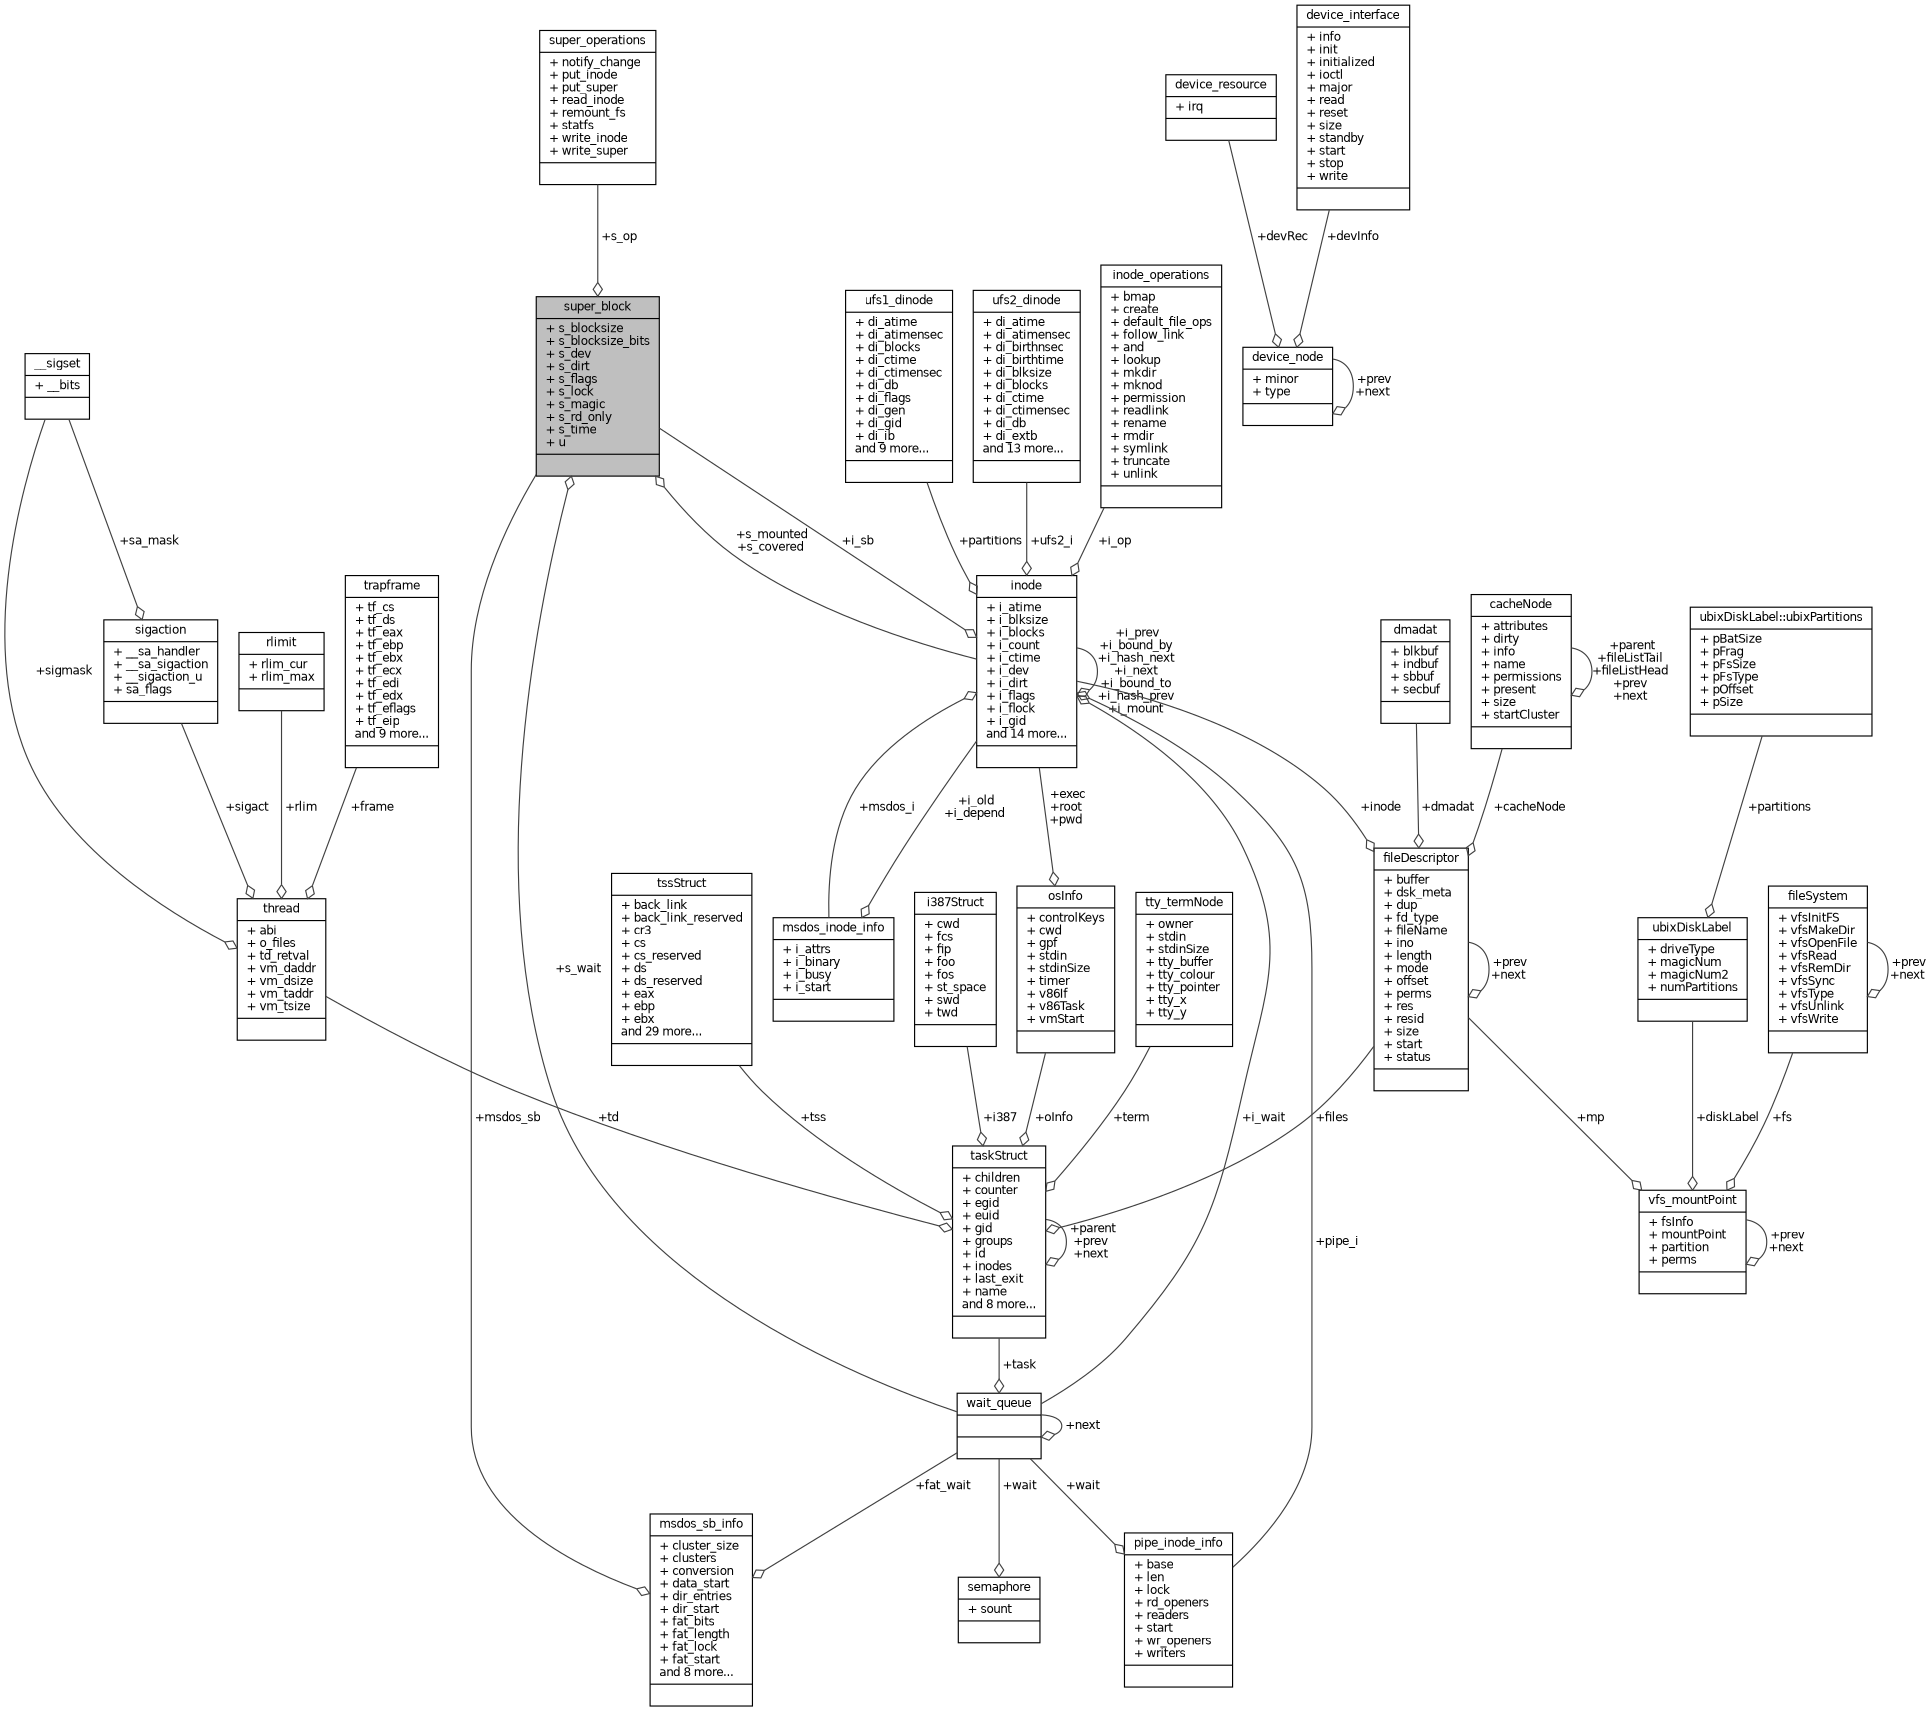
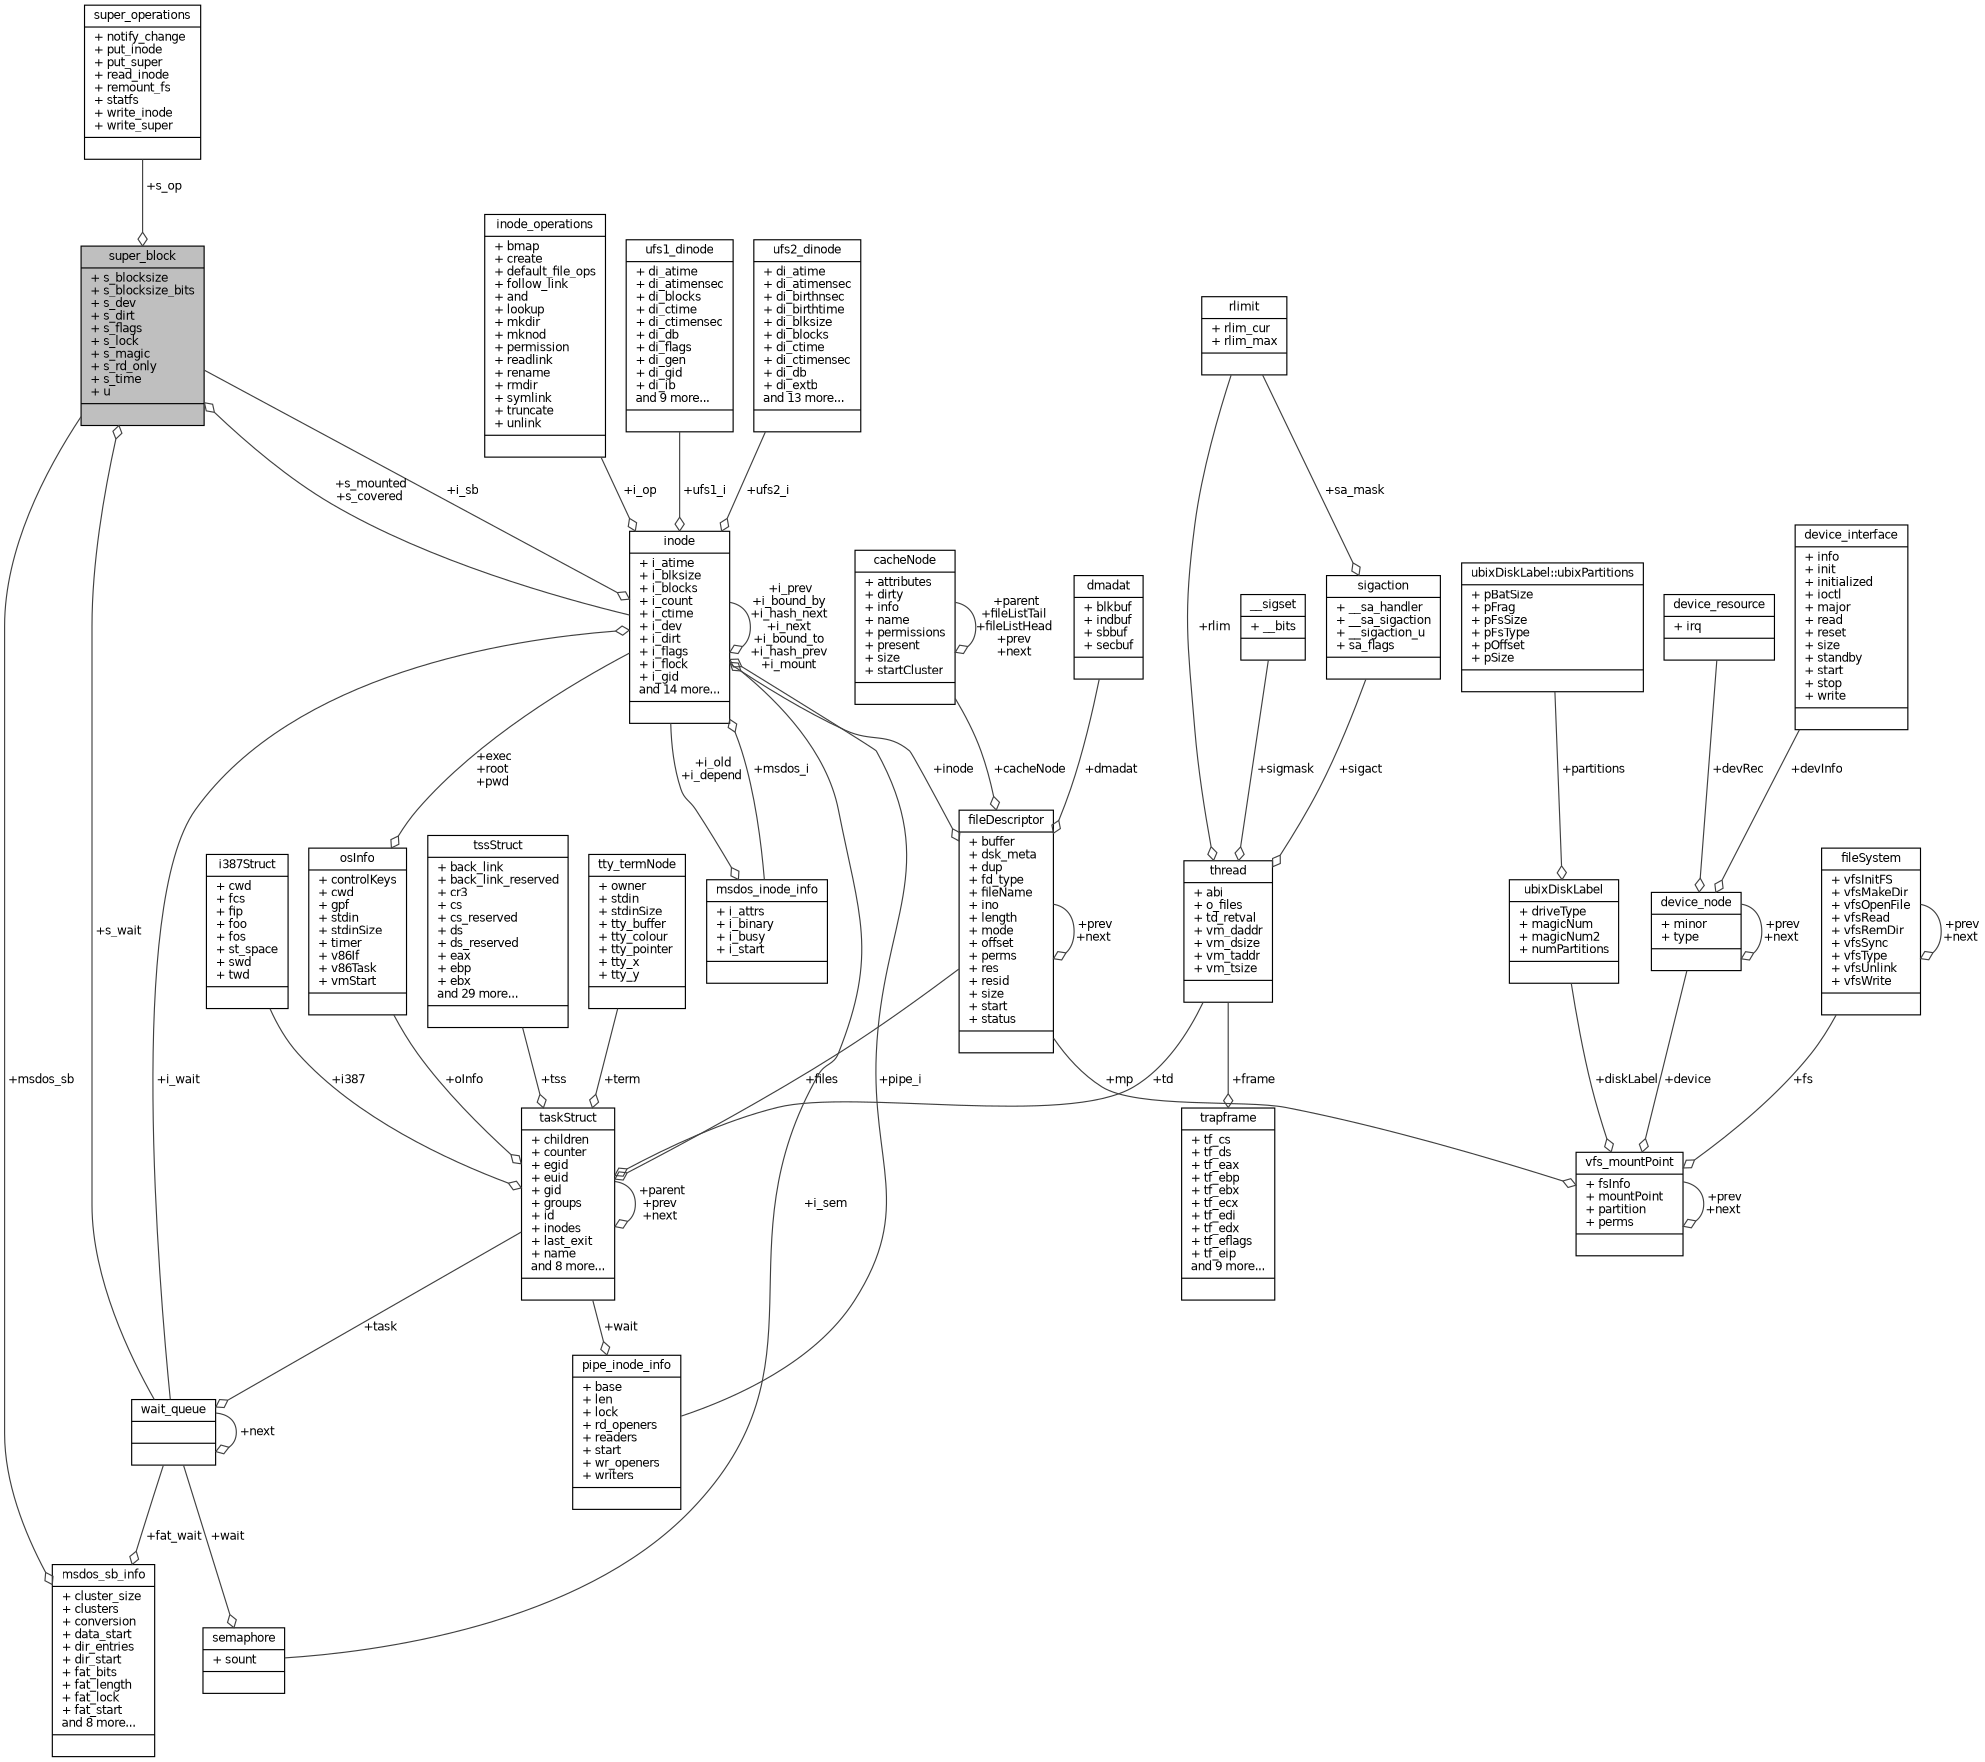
  digraph {
    node [color=black fillcolor=white fontname=Helvetica fontsize=10 shape=record style=filled]
    edge [arrowhead=odiamond color=grey25 fontname=Helvetica fontsize=10 labelfontname=Helvetica labelfontsize=10 style=solid]
    n1 [fillcolor=grey75 fontcolor=black height=0.2 label="{super_block\n|+ s_blocksize\l+ s_blocksize_bits\l+ s_dev\l+ s_dirt\l+ s_flags\l+ s_lock\l+ s_magic\l+ s_rd_only\l+ s_time\l+ u\l|}" width=0.4]
    n2 [height=0.2 label="{inode\n|+ i_atime\l+ i_blksize\l+ i_blocks\l+ i_count\l+ i_ctime\l+ i_dev\l+ i_dirt\l+ i_flags\l+ i_flock\l+ i_gid\land 14 more...\l|}" width=0.4]
    n3 [height=0.2 label="{msdos_sb_info\n|+ cluster_size\l+ clusters\l+ conversion\l+ data_start\l+ dir_entries\l+ dir_start\l+ fat_bits\l+ fat_length\l+ fat_lock\l+ fat_start\land 8 more...\l|}" width=0.4]
    n4 [height=0.2 label="{msdos_inode_info\n|+ i_attrs\l+ i_binary\l+ i_busy\l+ i_start\l|}" width=0.4]
    n5 [height=0.2 label="{fileDescriptor\n|+ buffer\l+ dsk_meta\l+ dup\l+ fd_type\l+ fileName\l+ ino\l+ length\l+ mode\l+ offset\l+ perms\l+ res\l+ resid\l+ size\l+ start\l+ status\l|}" width=0.4]
    n6 [height=0.2 label="{osInfo\n|+ controlKeys\l+ cwd\l+ gpf\l+ stdin\l+ stdinSize\l+ timer\l+ v86If\l+ v86Task\l+ vmStart\l|}" width=0.4]
    n7 [height=0.2 label="{wait_queue\n||}" width=0.4]
    n8 [height=0.2 label="{semaphore\n|+ sount\l|}" width=0.4]
    n9 [height=0.2 label="{pipe_inode_info\n|+ base\l+ len\l+ lock\l+ rd_openers\l+ readers\l+ start\l+ wr_openers\l+ writers\l|}" width=0.4]
    n10 [height=0.2 label="{taskStruct\n|+ children\l+ counter\l+ egid\l+ euid\l+ gid\l+ groups\l+ id\l+ inodes\l+ last_exit\l+ name\land 8 more...\l|}" width=0.4]
    n11 [height=0.2 label="{vfs_mountPoint\n|+ fsInfo\l+ mountPoint\l+ partition\l+ perms\l|}" width=0.4]
    n12 [height=0.2 label="{ufs2_dinode\n|+ di_atime\l+ di_atimensec\l+ di_birthnsec\l+ di_birthtime\l+ di_blksize\l+ di_blocks\l+ di_ctime\l+ di_ctimensec\l+ di_db\l+ di_extb\land 13 more...\l|}" width=0.4]
    n13 [height=0.2 label="{inode_operations\n|+ bmap\l+ create\l+ default_file_ops\l+ follow_link\l+ and\l+ lookup\l+ mkdir\l+ mknod\l+ permission\l+ readlink\l+ rename\l+ rmdir\l+ symlink\l+ truncate\l+ unlink\l|}" width=0.4]
    n14 [height=0.2 label="{ufs1_dinode\n|+ di_atime\l+ di_atimensec\l+ di_blocks\l+ di_ctime\l+ di_ctimensec\l+ di_db\l+ di_flags\l+ di_gen\l+ di_gid\l+ di_ib\land 9 more...\l|}" width=0.4]
    n15 [height=0.2 label="{i387Struct\n|+ cwd\l+ fcs\l+ fip\l+ foo\l+ fos\l+ st_space\l+ swd\l+ twd\l|}" width=0.4]
    n16 [height=0.2 label="{thread\n|+ abi\l+ o_files\l+ td_retval\l+ vm_daddr\l+ vm_dsize\l+ vm_taddr\l+ vm_tsize\l|}" width=0.4]
    n17 [height=0.2 label="{trapframe\n|+ tf_cs\l+ tf_ds\l+ tf_eax\l+ tf_ebp\l+ tf_ebx\l+ tf_ecx\l+ tf_edi\l+ tf_edx\l+ tf_eflags\l+ tf_eip\land 9 more...\l|}" width=0.4]
    n18 [height=0.2 label="{__sigset\n|+ __bits\l|}" width=0.4]
    n19 [height=0.2 label="{sigaction\n|+ __sa_handler\l+ __sa_sigaction\l+ __sigaction_u\l+ sa_flags\l|}" width=0.4]
    n20 [height=0.2 label="{rlimit\n|+ rlim_cur\l+ rlim_max\l|}" width=0.4]
    n21 [height=0.2 label="{cacheNode\n|+ attributes\l+ dirty\l+ info\l+ name\l+ permissions\l+ present\l+ size\l+ startCluster\l|}" width=0.4]
    n22 [height=0.2 label="{dmadat\n|+ blkbuf\l+ indbuf\l+ sbbuf\l+ secbuf\l|}" width=0.4]
    n23 [height=0.2 label="{ubixDiskLabel\n|+ driveType\l+ magicNum\l+ magicNum2\l+ numPartitions\l|}" width=0.4]
    n24 [height=0.2 label="{ubixDiskLabel::ubixPartitions\n|+ pBatSize\l+ pFrag\l+ pFsSize\l+ pFsType\l+ pOffset\l+ pSize\l|}" width=0.4]
    n25 [height=0.2 label="{device_node\n|+ minor\l+ type\l|}" width=0.4]
    n26 [height=0.2 label="{device_resource\n|+ irq\l|}" width=0.4]
    n27 [height=0.2 label="{device_interface\n|+ info\l+ init\l+ initialized\l+ ioctl\l+ major\l+ read\l+ reset\l+ size\l+ standby\l+ start\l+ stop\l+ write\l|}" width=0.4]
    n28 [height=0.2 label="{fileSystem\n|+ vfsInitFS\l+ vfsMakeDir\l+ vfsOpenFile\l+ vfsRead\l+ vfsRemDir\l+ vfsSync\l+ vfsType\l+ vfsUnlink\l+ vfsWrite\l|}" width=0.4]
    n29 [height=0.2 label="{tty_termNode\n|+ owner\l+ stdin\l+ stdinSize\l+ tty_buffer\l+ tty_colour\l+ tty_pointer\l+ tty_x\l+ tty_y\l|}" width=0.4]
    n30 [height=0.2 label="{tssStruct\n|+ back_link\l+ back_link_reserved\l+ cr3\l+ cs\l+ cs_reserved\l+ ds\l+ ds_reserved\l+ eax\l+ ebp\l+ ebx\land 29 more...\l|}" width=0.4]
    n31 [height=0.2 label="{super_operations\n|+ notify_change\l+ put_inode\l+ put_super\l+ read_inode\l+ remount_fs\l+ statfs\l+ write_inode\l+ write_super\l|}" width=0.4]
    n1 -> n2 [label=" +i_sb"]
    n1 -> n3 [label=" +msdos_sb"]
    n2 -> n1 [label=" +s_mounted\n+s_covered"]
    n2 -> n2 [label=" +i_prev\n+i_bound_by\n+i_hash_next\n+i_next\n+i_bound_to\n+i_hash_prev\n+i_mount"]
    n2 -> n4 [label=" +i_old\n+i_depend"]
    n2 -> n5 [label=" +inode"]
    n2 -> n6 [label=" +exec\n+root\n+pwd"]
    n4 -> n2 [label=" +msdos_i"]
    n5 -> n5 [label=" +prev\n+next"]
    n5 -> n10 [label=" +files"]
    n5 -> n11 [label=" +mp"]
    n6 -> n10 [label=" +oInfo"]
    n7 -> n1 [label=" +s_wait"]
    n7 -> n2 [label=" +i_wait"]
    n7 -> n3 [label=" +fat_wait"]
    n7 -> n7 [label=" +next"]
    n7 -> n8 [label=" +wait"]
-   n7 -> n9 [label=" +wait"]
+   n10 -> n9 [label=" +wait"]
+   n8 -> n2 [label=" +i_sem"]
    n9 -> n2 [label=" +pipe_i"]
    n10 -> n7 [label=" +task"]
    n10 -> n10 [label=" +parent\n+prev\n+next"]
    n11 -> n11 [label=" +prev\n+next"]
    n12 -> n2 [label=" +ufs2_i"]
    n13 -> n2 [label=" +i_op"]
-   n14 -> n2 [label=" +partitions"]
+   n14 -> n2 [label=" +ufs1_i"]
    n15 -> n10 [label=" +i387"]
    n16 -> n10 [label=" +td"]
-   n17 -> n16 [label=" +frame"]
+   n16 -> n17 [label=" +frame"]
    n18 -> n16 [label=" +sigmask"]
-   n18 -> n19 [label=" +sa_mask"]
+   n20 -> n19 [label=" +sa_mask"]
    n19 -> n16 [label=" +sigact"]
    n20 -> n16 [label=" +rlim"]
    n21 -> n5 [label=" +cacheNode"]
    n21 -> n21 [label=" +parent\n+fileListTail\n+fileListHead\n+prev\n+next"]
    n22 -> n5 [label=" +dmadat"]
    n23 -> n11 [label=" +diskLabel"]
    n24 -> n23 [label=" +partitions"]
+   n25 -> n11 [label=" +device"]
    n25 -> n25 [label=" +prev\n+next"]
    n26 -> n25 [label=" +devRec"]
    n27 -> n25 [label=" +devInfo"]
    n28 -> n11 [label=" +fs"]
    n28 -> n28 [label=" +prev\n+next"]
    n29 -> n10 [label=" +term"]
    n30 -> n10 [label=" +tss"]
    n31 -> n1 [label=" +s_op"]
  }
